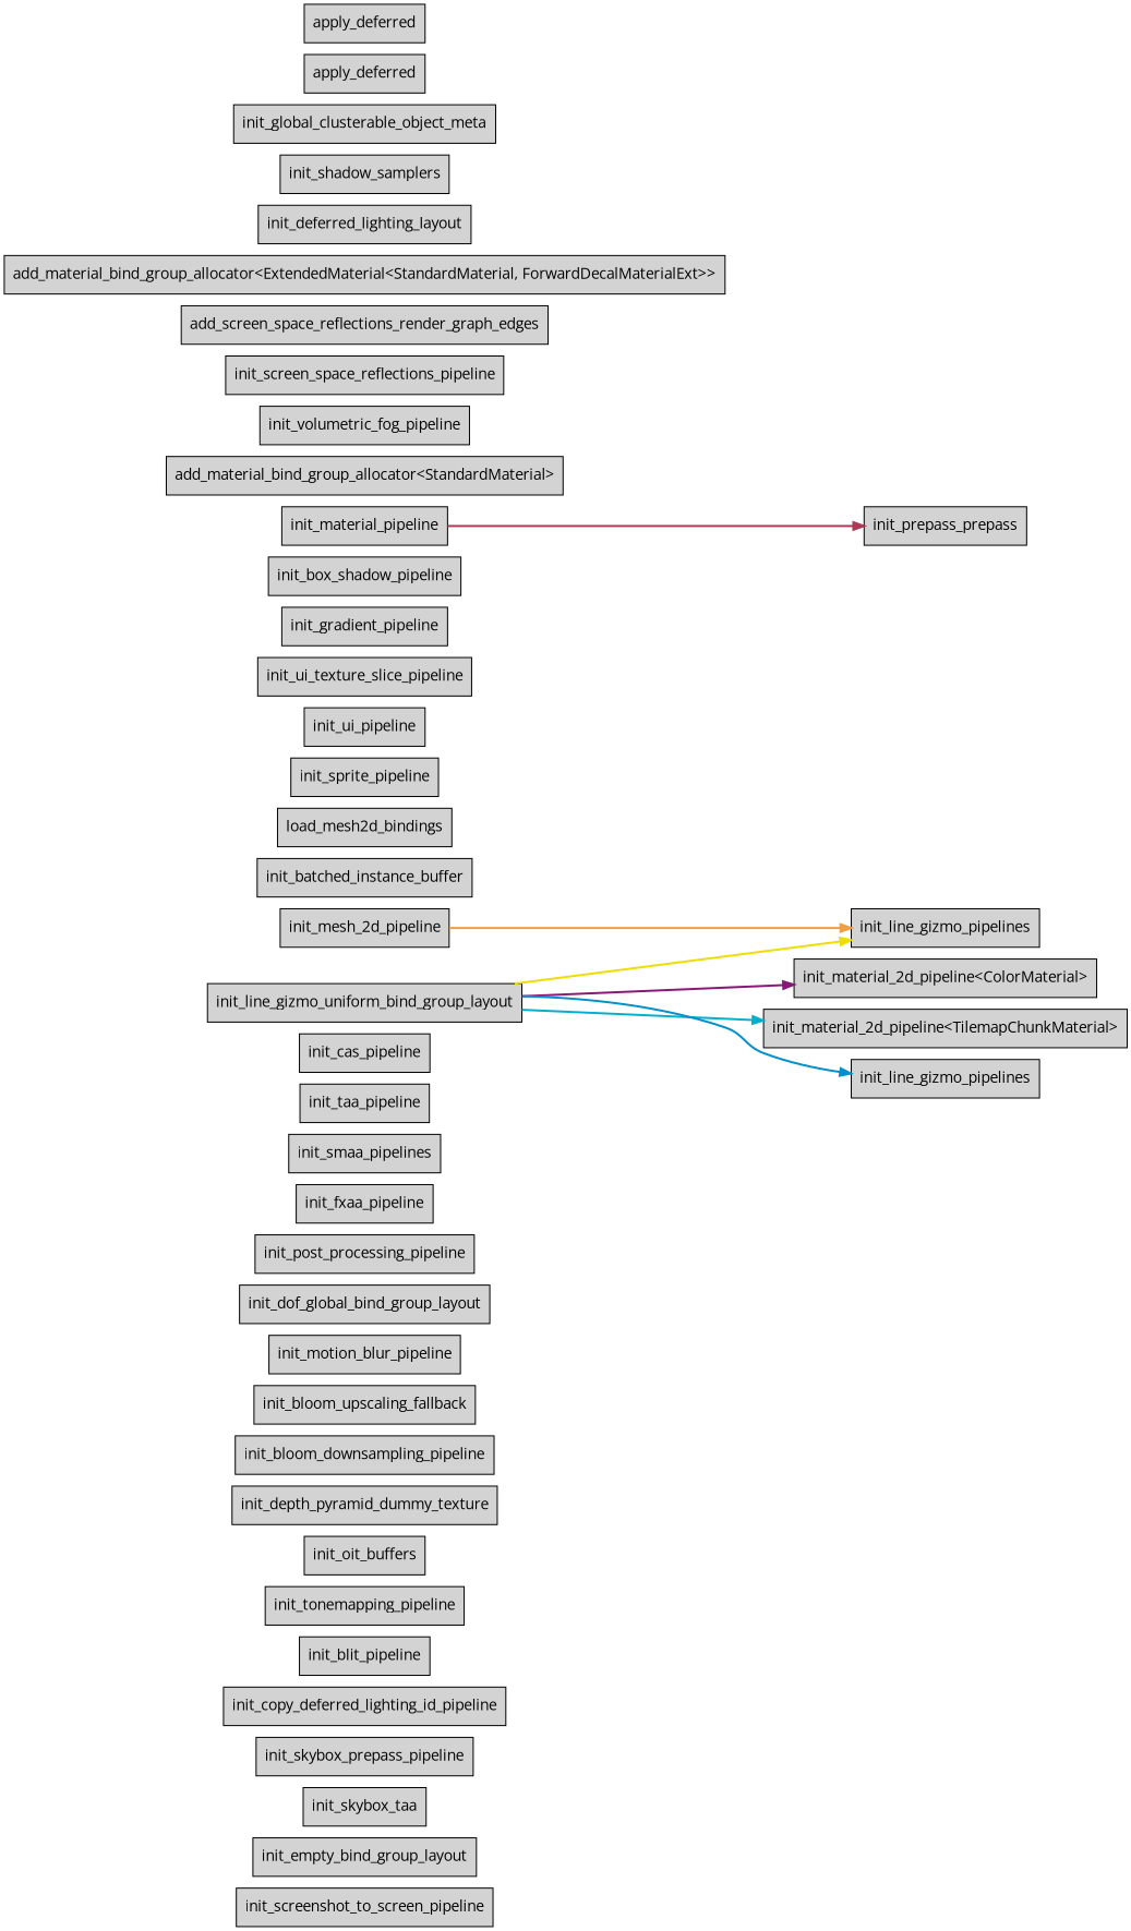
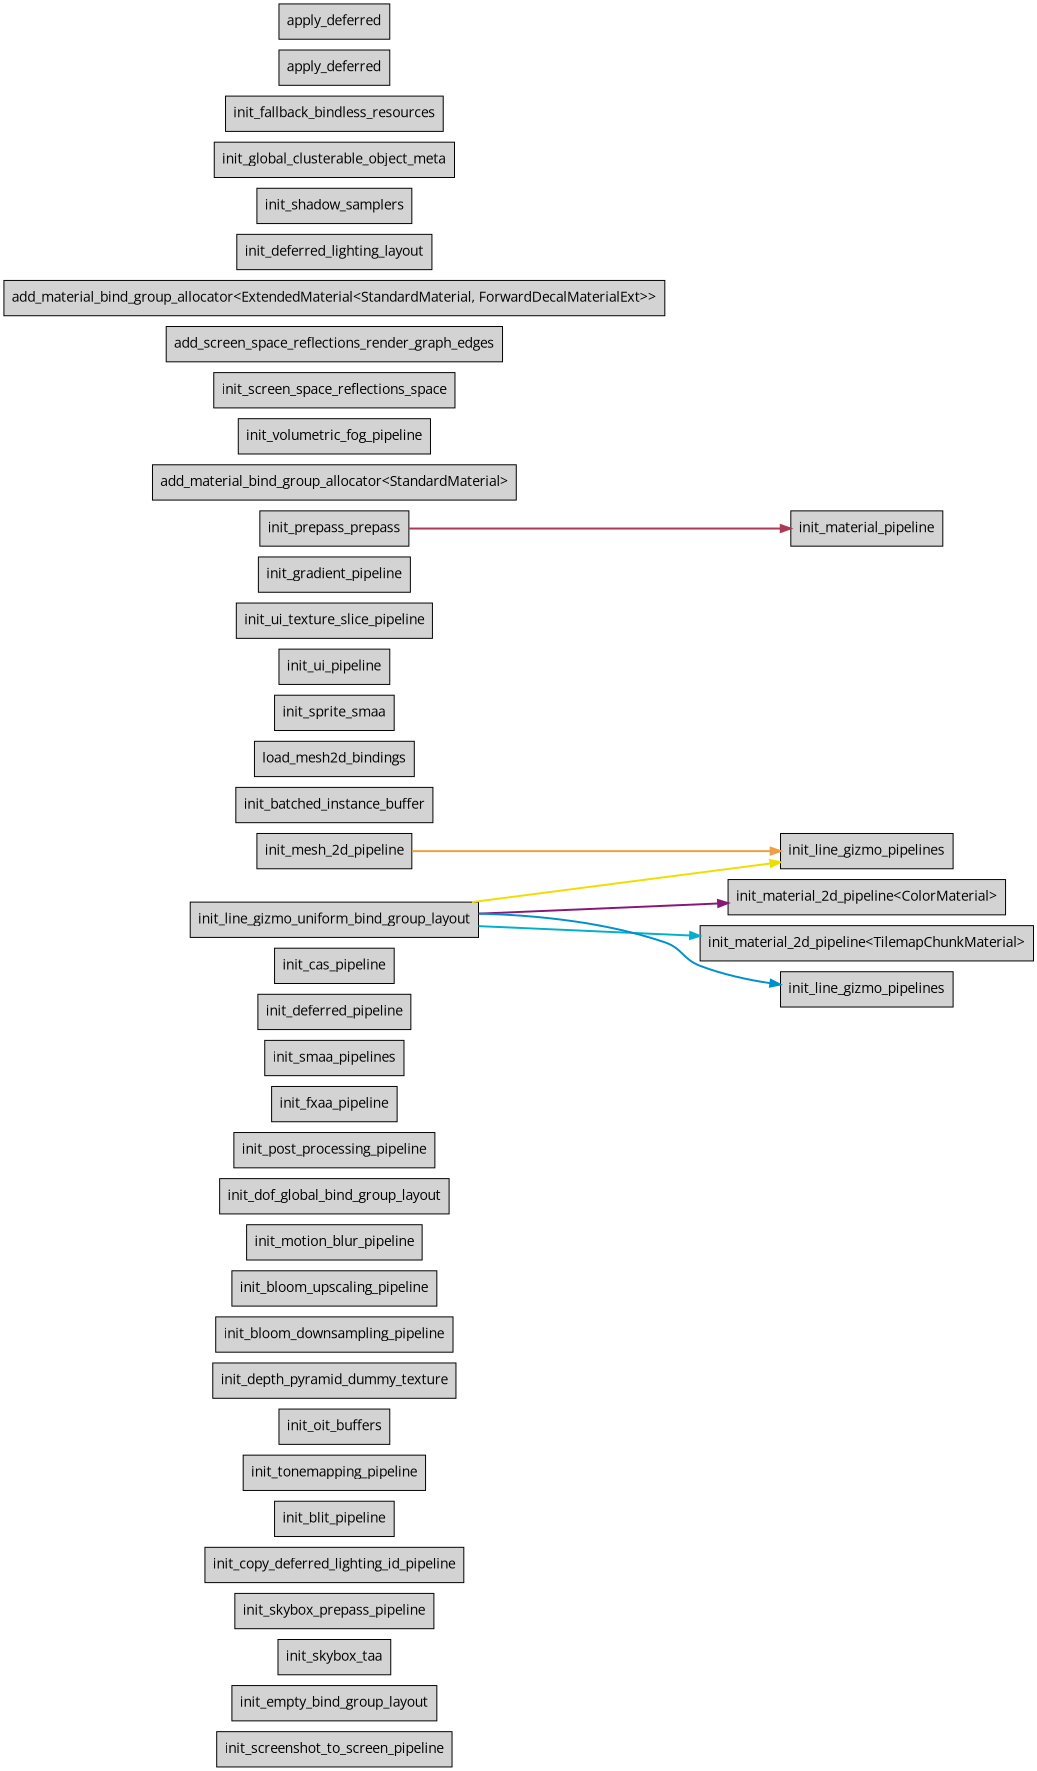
  digraph {
    bgcolor=white
    compound=true
    fontname="Open Sans"
    nodesep=0.15
    rankdir=LR
    splines=spline
    node [fontname="Open Sans" shape=box style=filled]
    edge [fontname="Open Sans" penwidth=2]
    n1 [label=init_screenshot_to_screen_pipeline]
    n2 [label=init_empty_bind_group_layout]
    n3 [label=init_skybox_taa]
    n4 [label=init_skybox_prepass_pipeline]
    n5 [label=init_copy_deferred_lighting_id_pipeline]
    n6 [label=init_blit_pipeline]
    n7 [label=init_tonemapping_pipeline]
    n8 [label=init_oit_buffers]
    n9 [label=init_depth_pyramid_dummy_texture]
    n10 [label=init_bloom_downsampling_pipeline]
-   n11 [label=init_bloom_upscaling_fallback]
+   n11 [label=init_bloom_upscaling_pipeline]
    n12 [label=init_motion_blur_pipeline]
    n13 [label=init_dof_global_bind_group_layout]
    n14 [label=init_post_processing_pipeline]
    n15 [label=init_fxaa_pipeline]
    n16 [label=init_smaa_pipelines]
-   n17 [label=init_taa_pipeline]
+   n17 [label=init_deferred_pipeline]
    n18 [label=init_cas_pipeline]
    n19 [label=init_mesh_2d_pipeline]
    n20 [label=init_line_gizmo_pipelines]
    n21 [label="init_material_2d_pipeline<ColorMaterial>"]
    n22 [label="init_material_2d_pipeline<TilemapChunkMaterial>"]
    n23 [label=init_batched_instance_buffer]
    n24 [label=load_mesh2d_bindings]
-   n25 [label=init_sprite_pipeline]
+   n25 [label=init_sprite_smaa]
    n26 [label=init_ui_pipeline]
    n27 [label=init_ui_texture_slice_pipeline]
    n28 [label=init_gradient_pipeline]
-   n29 [label=init_box_shadow_pipeline]
    n30 [label=init_prepass_prepass]
    n31 [label=init_material_pipeline]
    n32 [label="add_material_bind_group_allocator<StandardMaterial>"]
    n33 [label=init_volumetric_fog_pipeline]
-   n34 [label=init_screen_space_reflections_pipeline]
+   n34 [label=init_screen_space_reflections_space]
    n35 [label=add_screen_space_reflections_render_graph_edges]
    n36 [label="add_material_bind_group_allocator<ExtendedMaterial<StandardMaterial, ForwardDecalMaterialExt>>"]
    n37 [label=init_deferred_lighting_layout]
    n38 [label=init_shadow_samplers]
    n39 [label=init_global_clusterable_object_meta]
+   n40 [label=init_fallback_bindless_resources]
    n41 [label=init_line_gizmo_uniform_bind_group_layout]
    n42 [label=init_line_gizmo_pipelines]
    n43 [label=apply_deferred]
    n44 [label=apply_deferred]
    n19 -> n20 [color="#ee9e44"]
-   n31 -> n30 [color="#aa3a55"]
+   n30 -> n31 [color="#aa3a55"]
    n41 -> n20 [color="#eede00"]
    n41 -> n21 [color="#881877"]
    n41 -> n22 [color="#00b0cc"]
    n41 -> n42 [color="#0090cc"]
  }
